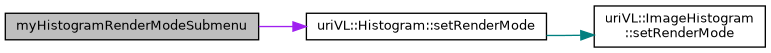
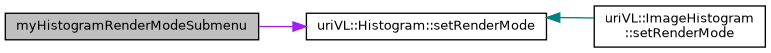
  digraph {
    rankdir=LR
    node [color=black fillcolor=white fontname=Helvetica fontsize=10 shape=record style=filled]
    edge [fontname=Helvetica fontsize=10 labelfontname=Helvetica labelfontsize=10 style=solid]
    n1 [fillcolor=grey75 fontcolor=black height=0.2 label=myHistogramRenderModeSubmenu width=0.4]
    n2 [height=0.2 label="uriVL::Histogram::setRenderMode" width=0.4]
    n3 [height=0.2 label="uriVL::ImageHistogram\l::setRenderMode" width=0.4]
    n1 -> n2 [color=purple]
-   n2 -> n3 [color=teal]
+   n3 -> n2 [color=teal]
  }
